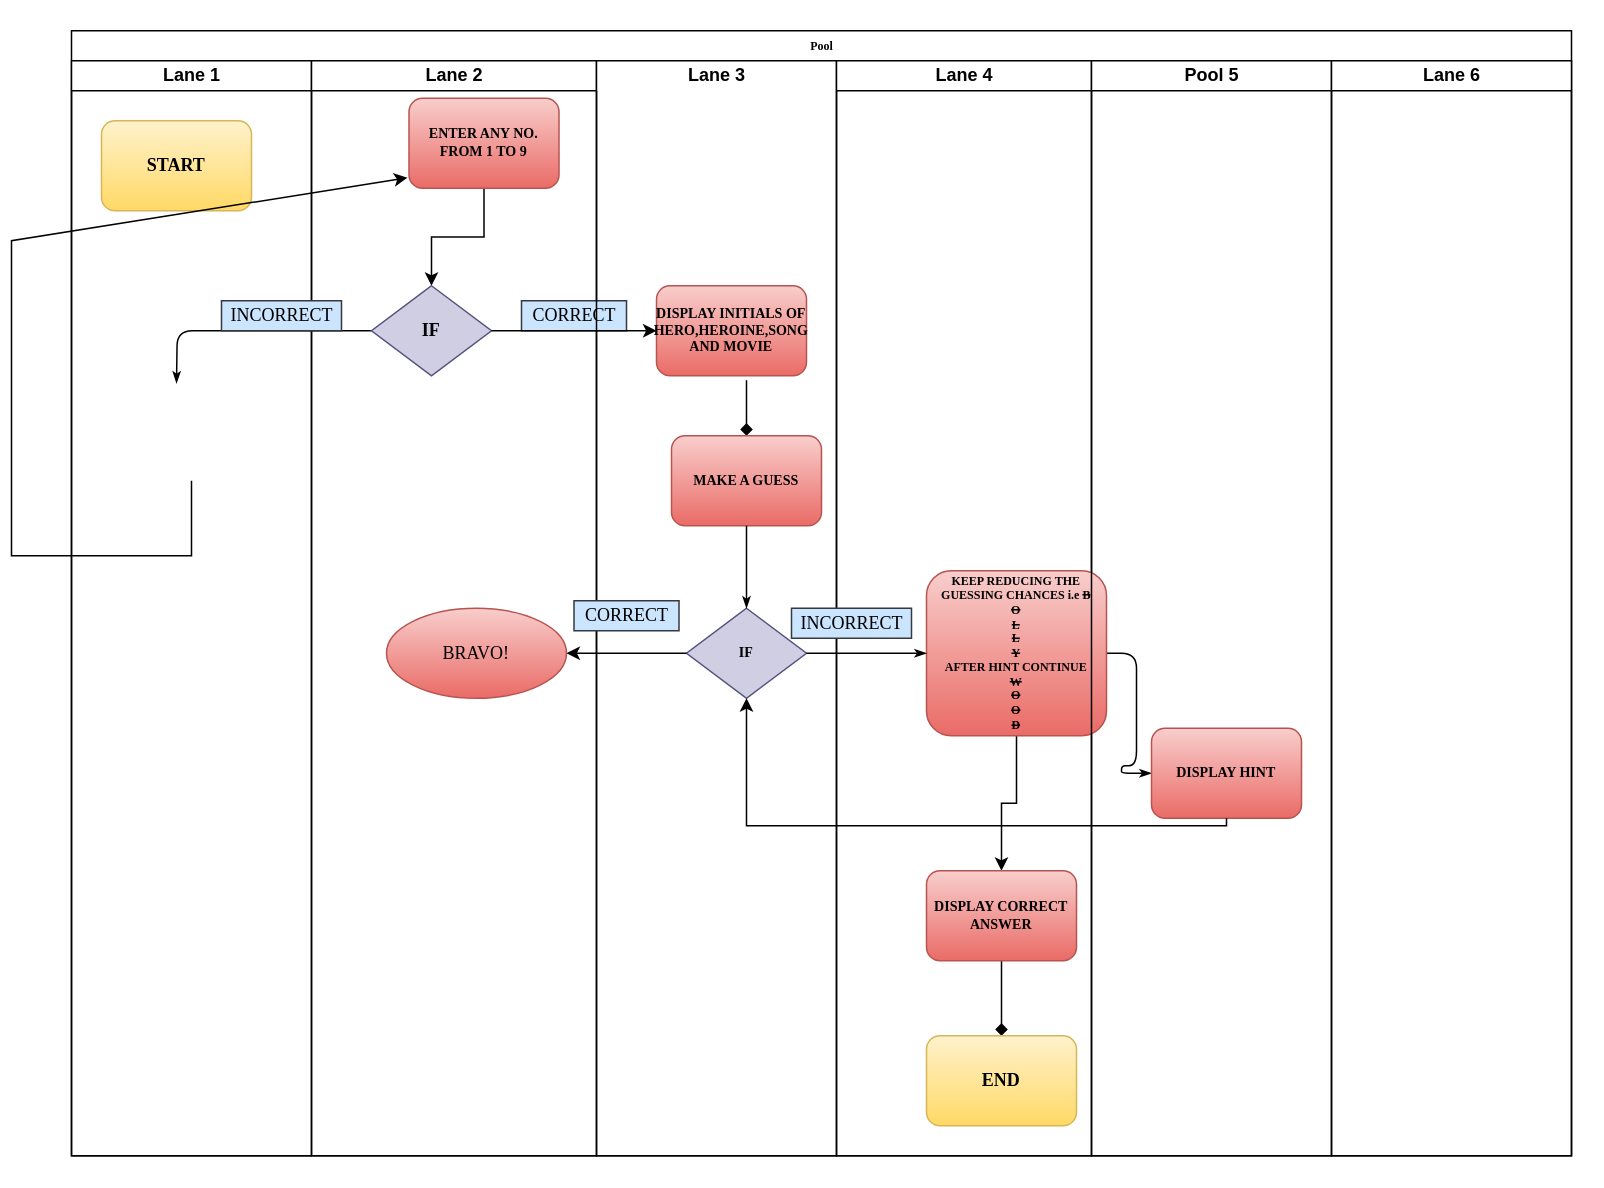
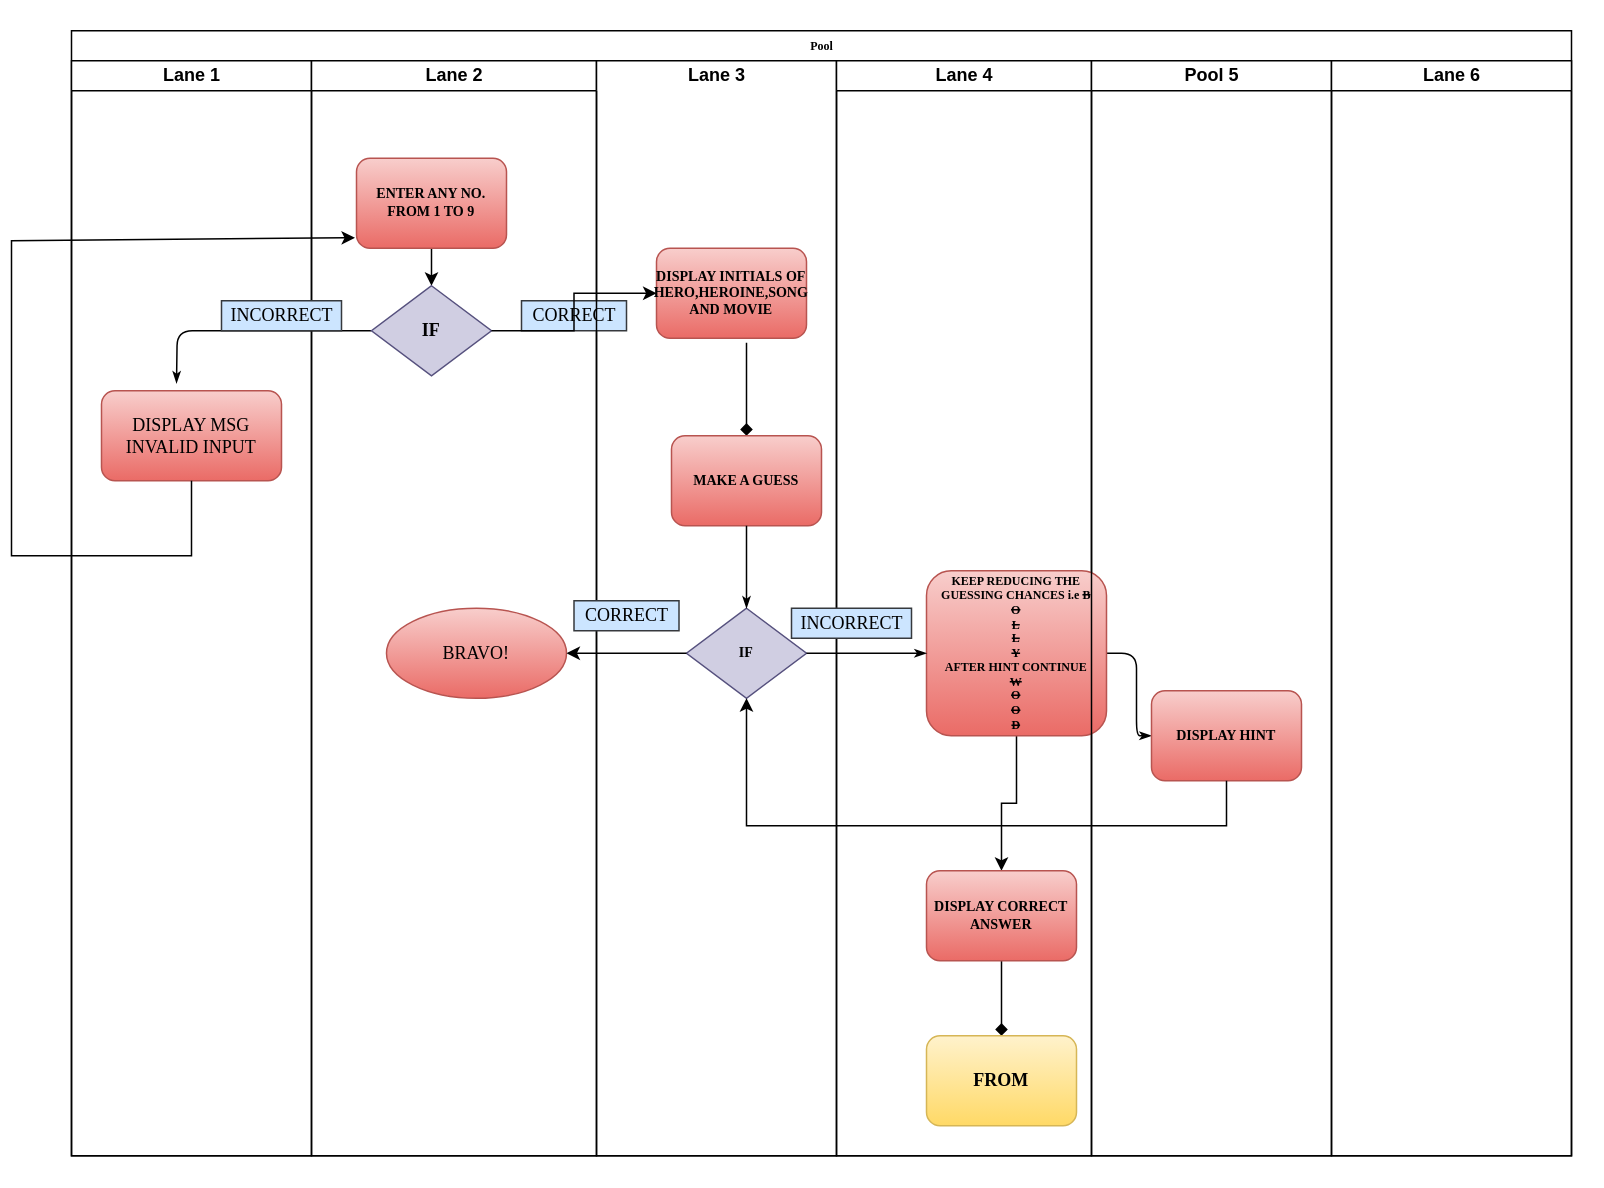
  <mxCell id="0" />
  <mxCell id="1" parent="0" />
  <mxCell id="2" value="Pool" style="swimlane;html=1;childLayout=stackLayout;startSize=20;rounded=0;shadow=0;labelBackgroundColor=none;strokeWidth=1;fontFamily=Verdana;fontSize=8;align=center;" parent="1" vertex="1"><mxGeometry x="20" y="20" width="1000" height="750" as="geometry" /></mxCell>
  <mxCell id="3" value="Lane 1" style="swimlane;html=1;startSize=20;" parent="2" vertex="1"><mxGeometry y="20" width="160" height="730" as="geometry" /></mxCell>
- <mxCell id="4" value="&lt;h2&gt;&lt;b&gt;START&lt;/b&gt;&lt;/h2&gt;" style="rounded=1;whiteSpace=wrap;html=1;shadow=0;labelBackgroundColor=none;strokeWidth=1;fontFamily=Verdana;fontSize=8;align=center;fillColor=#fff2cc;strokeColor=#d6b656;gradientColor=#ffd966;" parent="3" vertex="1"><mxGeometry x="20" y="40" width="100" height="60" as="geometry" /></mxCell>
+ <mxCell id="5" value="DISPLAY MSG INVALID INPUT" style="rounded=1;whiteSpace=wrap;html=1;fontFamily=Times New Roman;fillColor=#f8cecc;gradientColor=#ea6b66;strokeColor=#b85450;" vertex="1" parent="3"><mxGeometry x="20" y="220" width="120" height="60" as="geometry" /></mxCell>
  <mxCell id="6" style="edgeStyle=orthogonalEdgeStyle;rounded=1;html=1;labelBackgroundColor=none;startArrow=none;startFill=0;startSize=5;endArrow=classicThin;endFill=1;endSize=5;jettySize=auto;orthogonalLoop=1;strokeWidth=1;fontFamily=Verdana;fontSize=8" parent="2" source="11" edge="1"><mxGeometry relative="1" as="geometry"><mxPoint x="70" y="235" as="targetPoint" /></mxGeometry></mxCell>
  <mxCell id="7" style="edgeStyle=orthogonalEdgeStyle;rounded=1;html=1;labelBackgroundColor=none;startArrow=none;startFill=0;startSize=5;endArrow=classicThin;endFill=1;endSize=5;jettySize=auto;orthogonalLoop=1;strokeWidth=1;fontFamily=Verdana;fontSize=8" parent="2" source="24" target="30" edge="1"><mxGeometry relative="1" as="geometry" /></mxCell>
  <mxCell id="8" value="Lane 2" style="swimlane;html=1;startSize=20;" parent="2" vertex="1"><mxGeometry x="160" y="20" width="190" height="730" as="geometry" /></mxCell>
  <mxCell id="9" style="edgeStyle=orthogonalEdgeStyle;rounded=0;orthogonalLoop=1;jettySize=auto;html=1;exitX=0.5;exitY=1;exitDx=0;exitDy=0;entryX=0.5;entryY=0;entryDx=0;entryDy=0;fontFamily=Times New Roman;" edge="1" parent="8" source="10" target="11"><mxGeometry relative="1" as="geometry" /></mxCell>
- <mxCell id="10" value="&lt;h3&gt;&lt;b&gt;&lt;font face=&quot;Times New Roman&quot;&gt;ENTER ANY NO. FROM 1 TO 9&lt;/font&gt;&lt;/b&gt;&lt;/h3&gt;" style="rounded=1;whiteSpace=wrap;html=1;shadow=0;labelBackgroundColor=none;strokeWidth=1;fontFamily=Verdana;fontSize=8;align=center;fillColor=#f8cecc;gradientColor=#ea6b66;strokeColor=#b85450;" parent="8" vertex="1"><mxGeometry x="65" y="25" width="100" height="60" as="geometry" /></mxCell>
+ <mxCell id="10" value="&lt;h3&gt;&lt;b&gt;&lt;font face=&quot;Times New Roman&quot;&gt;ENTER ANY NO. FROM 1 TO 9&lt;/font&gt;&lt;/b&gt;&lt;/h3&gt;" style="rounded=1;whiteSpace=wrap;html=1;shadow=0;labelBackgroundColor=none;strokeWidth=1;fontFamily=Verdana;fontSize=8;align=center;fillColor=#f8cecc;gradientColor=#ea6b66;strokeColor=#b85450;" parent="8" vertex="1"><mxGeometry x="30" y="65" width="100" height="60" as="geometry" /></mxCell>
  <mxCell id="11" value="&lt;h2&gt;&lt;b&gt;&lt;font face=&quot;Times New Roman&quot;&gt;IF&lt;/font&gt;&lt;/b&gt;&lt;/h2&gt;" style="rhombus;whiteSpace=wrap;html=1;rounded=0;shadow=0;labelBackgroundColor=none;strokeWidth=1;fontFamily=Verdana;fontSize=8;align=center;fillColor=#d0cee2;strokeColor=#56517e;" parent="8" vertex="1"><mxGeometry x="40" y="150" width="80" height="60" as="geometry" /></mxCell>
  <mxCell id="12" value="" style="endArrow=classic;html=1;rounded=0;fontFamily=Times New Roman;entryX=-0.01;entryY=0.883;entryDx=0;entryDy=0;entryPerimeter=0;" edge="1" parent="8" target="10"><mxGeometry width="50" height="50" relative="1" as="geometry"><mxPoint x="-80" y="280" as="sourcePoint" /><mxPoint x="90" y="140" as="targetPoint" /><Array as="points"><mxPoint x="-80" y="330" /><mxPoint x="-200" y="330" /><mxPoint x="-200" y="120" /></Array></mxGeometry></mxCell>
  <mxCell id="13" value="CORRECT" style="text;html=1;align=center;verticalAlign=middle;resizable=0;points=[];autosize=1;strokeColor=#36393d;fillColor=#cce5ff;fontFamily=Times New Roman;" vertex="1" parent="8"><mxGeometry x="140" y="160" width="70" height="20" as="geometry" /></mxCell>
  <mxCell id="14" value="INCORRECT" style="text;html=1;align=center;verticalAlign=middle;resizable=0;points=[];autosize=1;strokeColor=#36393d;fillColor=#cce5ff;fontFamily=Times New Roman;" vertex="1" parent="8"><mxGeometry x="-60" y="160" width="80" height="20" as="geometry" /></mxCell>
  <mxCell id="15" value="BRAVO!" style="ellipse;whiteSpace=wrap;html=1;fontFamily=Times New Roman;fillColor=#f8cecc;gradientColor=#ea6b66;strokeColor=#b85450;" vertex="1" parent="8"><mxGeometry x="50" y="365" width="120" height="60" as="geometry" /></mxCell>
  <mxCell id="16" value="Lane 3" style="swimlane;html=1;startSize=20;swimlaneLine=0;fillColor=default;" parent="2" vertex="1"><mxGeometry x="350" y="20" width="160" height="730" as="geometry" /></mxCell>
  <mxCell id="17" style="edgeStyle=orthogonalEdgeStyle;rounded=0;orthogonalLoop=1;jettySize=auto;html=1;exitX=0.6;exitY=1.05;exitDx=0;exitDy=0;entryX=0.5;entryY=0;entryDx=0;entryDy=0;fontFamily=Times New Roman;exitPerimeter=0;endArrow=diamond;" edge="1" parent="16" source="18" target="19"><mxGeometry relative="1" as="geometry" /></mxCell>
- <mxCell id="18" value="&lt;h3&gt;&lt;font face=&quot;Times New Roman&quot;&gt;DISPLAY INITIALS OF HERO,HEROINE,SONG AND MOVIE&lt;/font&gt;&lt;/h3&gt;" style="rounded=1;whiteSpace=wrap;html=1;shadow=0;labelBackgroundColor=none;strokeWidth=1;fontFamily=Verdana;fontSize=8;align=center;fillColor=#f8cecc;gradientColor=#ea6b66;strokeColor=#b85450;" parent="16" vertex="1"><mxGeometry x="40" y="150" width="100" height="60" as="geometry" /></mxCell>
+ <mxCell id="18" value="&lt;h3&gt;&lt;font face=&quot;Times New Roman&quot;&gt;DISPLAY INITIALS OF HERO,HEROINE,SONG AND MOVIE&lt;/font&gt;&lt;/h3&gt;" style="rounded=1;whiteSpace=wrap;html=1;shadow=0;labelBackgroundColor=none;strokeWidth=1;fontFamily=Verdana;fontSize=8;align=center;fillColor=#f8cecc;gradientColor=#ea6b66;strokeColor=#b85450;" parent="16" vertex="1"><mxGeometry x="40" y="125" width="100" height="60" as="geometry" /></mxCell>
  <mxCell id="19" value="&lt;h3&gt;&lt;font face=&quot;Times New Roman&quot;&gt;MAKE A GUESS&lt;/font&gt;&lt;/h3&gt;" style="rounded=1;whiteSpace=wrap;html=1;shadow=0;labelBackgroundColor=none;strokeWidth=1;fontFamily=Verdana;fontSize=8;align=center;fillColor=#f8cecc;gradientColor=#ea6b66;strokeColor=#b85450;" parent="16" vertex="1"><mxGeometry x="50" y="250" width="100" height="60" as="geometry" /></mxCell>
  <mxCell id="20" value="&lt;h3&gt;&lt;font face=&quot;Times New Roman&quot;&gt;IF&lt;/font&gt;&lt;/h3&gt;" style="rhombus;whiteSpace=wrap;html=1;rounded=0;shadow=0;labelBackgroundColor=none;strokeWidth=1;fontFamily=Verdana;fontSize=8;align=center;fillColor=#d0cee2;strokeColor=#56517e;" parent="16" vertex="1"><mxGeometry x="60" y="365" width="80" height="60" as="geometry" /></mxCell>
  <mxCell id="21" style="edgeStyle=orthogonalEdgeStyle;rounded=1;html=1;labelBackgroundColor=none;startArrow=none;startFill=0;startSize=5;endArrow=classicThin;endFill=1;endSize=5;jettySize=auto;orthogonalLoop=1;strokeColor=#000000;strokeWidth=1;fontFamily=Verdana;fontSize=8;fontColor=#000000;" parent="16" source="19" target="20" edge="1"><mxGeometry relative="1" as="geometry" /></mxCell>
  <mxCell id="22" value="Lane 4" style="swimlane;html=1;startSize=20;" parent="2" vertex="1"><mxGeometry x="510" y="20" width="170" height="730" as="geometry" /></mxCell>
  <mxCell id="23" style="edgeStyle=orthogonalEdgeStyle;rounded=0;orthogonalLoop=1;jettySize=auto;html=1;exitX=0.5;exitY=1;exitDx=0;exitDy=0;entryX=0.5;entryY=0;entryDx=0;entryDy=0;fontFamily=Times New Roman;" edge="1" parent="22" source="24" target="26"><mxGeometry relative="1" as="geometry" /></mxCell>
  <mxCell id="24" value="&lt;b&gt;KEEP REDUCING THE GUESSING CHANCES i.e &lt;span&gt;&lt;strike&gt;B&lt;/strike&gt;&lt;br&gt;&lt;strike&gt;O&lt;/strike&gt;&lt;br&gt;&lt;strike&gt;L&lt;/strike&gt;&lt;br&gt;&lt;strike&gt;L&lt;/strike&gt;&lt;br&gt;&lt;strike&gt;Y&lt;/strike&gt;&lt;br&gt;AFTER HINT CONTINUE&lt;br&gt;&lt;strike&gt;&lt;span&gt;W&lt;br&gt;&lt;/span&gt;O&lt;br&gt;O&lt;br&gt;D&lt;/strike&gt;&lt;br&gt;&lt;/span&gt;&lt;/b&gt;" style="rounded=1;whiteSpace=wrap;html=1;shadow=0;labelBackgroundColor=none;strokeWidth=1;fontFamily=Verdana;fontSize=8;align=center;fillColor=#f8cecc;gradientColor=#ea6b66;strokeColor=#b85450;" parent="22" vertex="1"><mxGeometry x="60" y="340" width="120" height="110" as="geometry" /></mxCell>
  <mxCell id="25" style="edgeStyle=orthogonalEdgeStyle;rounded=0;orthogonalLoop=1;jettySize=auto;html=1;exitX=0.5;exitY=1;exitDx=0;exitDy=0;entryX=0.5;entryY=0;entryDx=0;entryDy=0;fontFamily=Times New Roman;endArrow=diamond;" edge="1" parent="22" source="26" target="27"><mxGeometry relative="1" as="geometry" /></mxCell>
  <mxCell id="26" value="&lt;h3&gt;&lt;font face=&quot;Times New Roman&quot;&gt;DISPLAY CORRECT ANSWER&lt;/font&gt;&lt;/h3&gt;" style="rounded=1;whiteSpace=wrap;html=1;shadow=0;labelBackgroundColor=none;strokeWidth=1;fontFamily=Verdana;fontSize=8;align=center;fillColor=#f8cecc;gradientColor=#ea6b66;strokeColor=#b85450;" parent="22" vertex="1"><mxGeometry x="60" y="540" width="100" height="60" as="geometry" /></mxCell>
- <mxCell id="27" value="&lt;h2&gt;&lt;b&gt;&lt;font face=&quot;Times New Roman&quot;&gt;END&lt;/font&gt;&lt;/b&gt;&lt;/h2&gt;" style="rounded=1;whiteSpace=wrap;html=1;shadow=0;labelBackgroundColor=none;strokeWidth=1;fontFamily=Verdana;fontSize=8;align=center;fillColor=#fff2cc;strokeColor=#d6b656;gradientColor=#ffd966;" parent="22" vertex="1"><mxGeometry x="60" y="650" width="100" height="60" as="geometry" /></mxCell>
+ <mxCell id="27" value="&lt;h2&gt;&lt;b&gt;&lt;font face=&quot;Times New Roman&quot;&gt;FROM&lt;/font&gt;&lt;/b&gt;&lt;/h2&gt;" style="rounded=1;whiteSpace=wrap;html=1;shadow=0;labelBackgroundColor=none;strokeWidth=1;fontFamily=Verdana;fontSize=8;align=center;fillColor=#fff2cc;strokeColor=#d6b656;gradientColor=#ffd966;" parent="22" vertex="1"><mxGeometry x="60" y="650" width="100" height="60" as="geometry" /></mxCell>
  <mxCell id="28" value="INCORRECT" style="text;html=1;align=center;verticalAlign=middle;resizable=0;points=[];autosize=1;strokeColor=#36393d;fillColor=#cce5ff;fontFamily=Times New Roman;" vertex="1" parent="22"><mxGeometry x="-30" y="365" width="80" height="20" as="geometry" /></mxCell>
  <mxCell id="29" value="Pool 5" style="swimlane;html=1;startSize=20;" parent="2" vertex="1"><mxGeometry x="680" y="20" width="160" height="730" as="geometry" /></mxCell>
- <mxCell id="30" value="&lt;h3&gt;&lt;b&gt;&lt;font face=&quot;Times New Roman&quot;&gt;DISPLAY HINT&lt;/font&gt;&lt;/b&gt;&lt;/h3&gt;" style="rounded=1;whiteSpace=wrap;html=1;shadow=0;labelBackgroundColor=none;strokeWidth=1;fontFamily=Verdana;fontSize=8;align=center;fillColor=#f8cecc;gradientColor=#ea6b66;strokeColor=#b85450;" parent="29" vertex="1"><mxGeometry x="40" y="445" width="100" height="60" as="geometry" /></mxCell>
+ <mxCell id="30" value="&lt;h3&gt;&lt;b&gt;&lt;font face=&quot;Times New Roman&quot;&gt;DISPLAY HINT&lt;/font&gt;&lt;/b&gt;&lt;/h3&gt;" style="rounded=1;whiteSpace=wrap;html=1;shadow=0;labelBackgroundColor=none;strokeWidth=1;fontFamily=Verdana;fontSize=8;align=center;fillColor=#f8cecc;gradientColor=#ea6b66;strokeColor=#b85450;" parent="29" vertex="1"><mxGeometry x="40" y="420" width="100" height="60" as="geometry" /></mxCell>
  <mxCell id="31" value="Lane 6" style="swimlane;html=1;startSize=20;" parent="2" vertex="1"><mxGeometry x="840" y="20" width="160" height="730" as="geometry" /></mxCell>
  <mxCell id="32" style="edgeStyle=orthogonalEdgeStyle;rounded=0;orthogonalLoop=1;jettySize=auto;html=1;exitX=1;exitY=0.5;exitDx=0;exitDy=0;entryX=0;entryY=0.5;entryDx=0;entryDy=0;fontFamily=Times New Roman;" edge="1" parent="2" source="11" target="18"><mxGeometry relative="1" as="geometry" /></mxCell>
  <mxCell id="33" style="edgeStyle=orthogonalEdgeStyle;rounded=1;html=1;labelBackgroundColor=none;startArrow=none;startFill=0;startSize=5;endArrow=classicThin;endFill=1;endSize=5;jettySize=auto;orthogonalLoop=1;strokeWidth=1;fontFamily=Verdana;fontSize=8" parent="2" source="20" target="24" edge="1"><mxGeometry relative="1" as="geometry" /></mxCell>
  <mxCell id="34" style="edgeStyle=orthogonalEdgeStyle;rounded=0;orthogonalLoop=1;jettySize=auto;html=1;exitX=0;exitY=0.5;exitDx=0;exitDy=0;entryX=1;entryY=0.5;entryDx=0;entryDy=0;fontFamily=Times New Roman;" edge="1" parent="2" source="20" target="15"><mxGeometry relative="1" as="geometry" /></mxCell>
  <mxCell id="35" value="" style="edgeStyle=orthogonalEdgeStyle;rounded=0;orthogonalLoop=1;jettySize=auto;html=1;fontFamily=Times New Roman;entryX=0.5;entryY=1;entryDx=0;entryDy=0;" edge="1" parent="2" source="30" target="20"><mxGeometry relative="1" as="geometry"><mxPoint x="770" y="560" as="targetPoint" /><Array as="points"><mxPoint x="770" y="530" /><mxPoint x="450" y="530" /></Array></mxGeometry></mxCell>
  <mxCell id="36" value="CORRECT" style="text;html=1;align=center;verticalAlign=middle;resizable=0;points=[];autosize=1;strokeColor=#36393d;fillColor=#cce5ff;fontFamily=Times New Roman;" vertex="1" parent="1"><mxGeometry x="355" y="400" width="70" height="20" as="geometry" /></mxCell>
